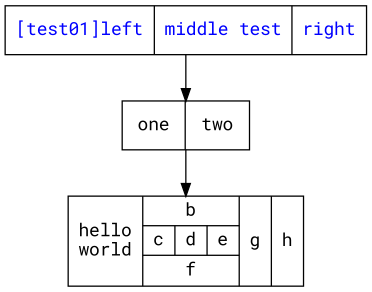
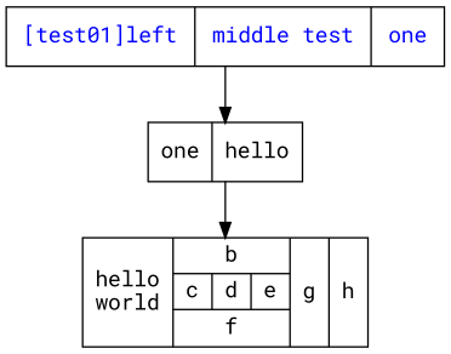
  digraph {
    fontname="Roboto Mono"
    node [fontname="Roboto Mono" shape=record]
    edge [fontname="Roboto Mono"]
-   n1 [fillcolor=yellow fontcolor=blue label="<fabc0>[test01]left|middle test|right"]
-   n2 [label="one|two"]
+   n1 [fillcolor=yellow fontcolor=blue label="<fabc0>[test01]left|middle test|one"]
+   n2 [label="one|hello"]
    n3 [label="hello\nworld|{b|{c|d|e}|f}|g|h"]
    n1 -> n2
    n2 -> n3
  }
